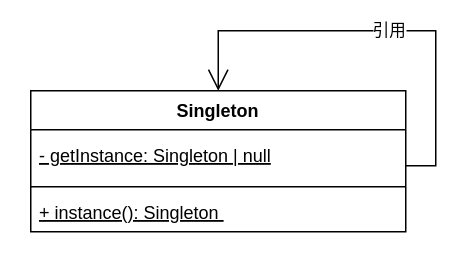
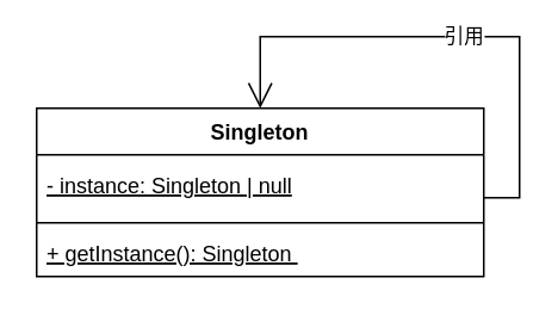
  <mxCell id="0" />
  <mxCell id="1" parent="0" />
  <mxCell id="2" value="Singleton" style="swimlane;fontStyle=1;align=center;verticalAlign=top;childLayout=stackLayout;horizontal=1;startSize=26;horizontalStack=0;resizeParent=1;resizeParentMax=0;resizeLast=0;collapsible=1;marginBottom=0;" parent="1" vertex="1"><mxGeometry x="20" y="60" width="250" height="94" as="geometry"><mxRectangle x="350" y="220" width="80" height="30" as="alternateBounds" /></mxGeometry></mxCell>
- <mxCell id="3" value="- getInstance: Singleton | null" style="text;align=left;verticalAlign=middle;spacingLeft=4;spacingRight=4;overflow=hidden;rotatable=0;points=[[0,0.5],[1,0.5]];portConstraint=eastwest;fontStyle=4" parent="2" vertex="1"><mxGeometry y="26" width="250" height="34" as="geometry" /></mxCell>
+ <mxCell id="3" value="- instance: Singleton | null" style="text;align=left;verticalAlign=middle;spacingLeft=4;spacingRight=4;overflow=hidden;rotatable=0;points=[[0,0.5],[1,0.5]];portConstraint=eastwest;fontStyle=4" parent="2" vertex="1"><mxGeometry y="26" width="250" height="34" as="geometry" /></mxCell>
  <mxCell id="4" value="" style="line;strokeWidth=1;fillColor=none;align=left;verticalAlign=middle;spacingTop=-1;spacingLeft=3;spacingRight=3;rotatable=0;labelPosition=right;points=[];portConstraint=eastwest;strokeColor=inherit;" parent="2" vertex="1"><mxGeometry y="60" width="250" height="8" as="geometry" /></mxCell>
- <mxCell id="5" value="+ instance(): Singleton " style="text;strokeColor=none;fillColor=none;align=left;verticalAlign=top;spacingLeft=4;spacingRight=4;overflow=hidden;rotatable=0;points=[[0,0.5],[1,0.5]];portConstraint=eastwest;fontStyle=4" parent="2" vertex="1"><mxGeometry y="68" width="250" height="26" as="geometry" /></mxCell>
+ <mxCell id="5" value="+ getInstance(): Singleton " style="text;strokeColor=none;fillColor=none;align=left;verticalAlign=top;spacingLeft=4;spacingRight=4;overflow=hidden;rotatable=0;points=[[0,0.5],[1,0.5]];portConstraint=eastwest;fontStyle=4" parent="2" vertex="1"><mxGeometry y="68" width="250" height="26" as="geometry" /></mxCell>
  <mxCell id="6" value="" style="endArrow=open;endFill=1;endSize=12;html=1;rounded=0;entryX=0.5;entryY=0;entryDx=0;entryDy=0;" parent="1" target="2" edge="1"><mxGeometry width="160" relative="1" as="geometry"><mxPoint x="270" y="110" as="sourcePoint" /><mxPoint x="430" y="110" as="targetPoint" /><Array as="points"><mxPoint x="290" y="110" /><mxPoint x="290" y="20" /><mxPoint x="145" y="20" /></Array></mxGeometry></mxCell>
  <mxCell id="7" value="引用" style="edgeLabel;html=1;align=center;verticalAlign=middle;resizable=0;points=[];" parent="6" vertex="1" connectable="0"><mxGeometry x="-0.037" y="-1" relative="1" as="geometry"><mxPoint as="offset" /></mxGeometry></mxCell>
